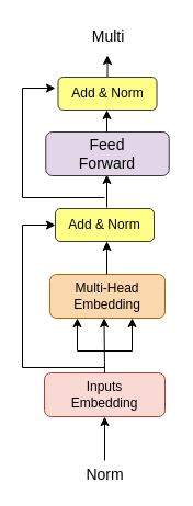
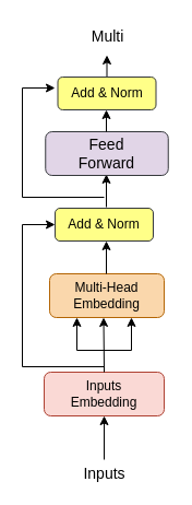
  <mxCell id="0" />
  <mxCell id="1" parent="0" />
  <mxCell id="2" value="Inputs&lt;br&gt;Embedding" style="rounded=1;whiteSpace=wrap;html=1;fillColor=#fad9d5;strokeColor=#ae4132;" vertex="1" parent="1"><mxGeometry x="40" y="340" width="110" height="40" as="geometry" /></mxCell>
  <mxCell id="3" value="" style="endArrow=classic;html=1;rounded=0;exitX=0.5;exitY=0;exitDx=0;exitDy=0;spacing=0;" edge="1" parent="1" source="2"><mxGeometry width="50" height="50" relative="1" as="geometry"><mxPoint x="94.5" y="320" as="sourcePoint" /><mxPoint x="94.5" y="290" as="targetPoint" /></mxGeometry></mxCell>
  <mxCell id="4" value="" style="edgeStyle=segmentEdgeStyle;endArrow=classic;html=1;rounded=0;" edge="1" parent="1"><mxGeometry width="50" height="50" relative="1" as="geometry"><mxPoint x="90" y="320" as="sourcePoint" /><mxPoint x="120" y="290" as="targetPoint" /><Array as="points"><mxPoint x="120" y="320" /></Array></mxGeometry></mxCell>
  <mxCell id="5" value="" style="edgeStyle=segmentEdgeStyle;endArrow=classic;html=1;rounded=0;" edge="1" parent="1"><mxGeometry width="50" height="50" relative="1" as="geometry"><mxPoint x="100" y="320" as="sourcePoint" /><mxPoint x="70" y="290" as="targetPoint" /><Array as="points"><mxPoint x="70" y="320" /><mxPoint x="70" y="290" /></Array></mxGeometry></mxCell>
  <mxCell id="6" value="" style="edgeStyle=segmentEdgeStyle;endArrow=classic;html=1;rounded=0;" edge="1" parent="1"><mxGeometry width="50" height="50" relative="1" as="geometry"><mxPoint x="95" y="335" as="sourcePoint" /><mxPoint x="50" y="205" as="targetPoint" /><Array as="points"><mxPoint x="20" y="335" /><mxPoint x="20" y="205" /></Array></mxGeometry></mxCell>
  <mxCell id="7" value="Multi-Head&lt;br&gt;Embedding" style="rounded=1;whiteSpace=wrap;html=1;fillColor=#fad7ac;strokeColor=#b46504;" vertex="1" parent="1"><mxGeometry x="45" y="250" width="105" height="40" as="geometry" /></mxCell>
  <mxCell id="8" value="" style="endArrow=classic;html=1;rounded=0;" edge="1" parent="1"><mxGeometry width="50" height="50" relative="1" as="geometry"><mxPoint x="97" y="250" as="sourcePoint" /><mxPoint x="97" y="220" as="targetPoint" /></mxGeometry></mxCell>
  <mxCell id="9" value="Add &amp;amp; Norm" style="rounded=1;whiteSpace=wrap;html=1;fillColor=#ffff88;strokeColor=#36393d;" vertex="1" parent="1"><mxGeometry x="50" y="190" width="90" height="30" as="geometry" /></mxCell>
- <mxCell id="10" value="&lt;span style=&quot;font-weight: normal&quot;&gt;&lt;font style=&quot;font-size: 14px&quot;&gt;Norm&lt;/font&gt;&lt;/span&gt;" style="text;strokeColor=none;fillColor=none;html=1;fontSize=24;fontStyle=1;verticalAlign=middle;align=center;" vertex="1" parent="1"><mxGeometry x="55" y="420" width="80" height="20" as="geometry" /></mxCell>
+ <mxCell id="10" value="&lt;span style=&quot;font-weight: normal&quot;&gt;&lt;font style=&quot;font-size: 14px&quot;&gt;Inputs&lt;/font&gt;&lt;/span&gt;" style="text;strokeColor=none;fillColor=none;html=1;fontSize=24;fontStyle=1;verticalAlign=middle;align=center;" vertex="1" parent="1"><mxGeometry x="55" y="420" width="80" height="20" as="geometry" /></mxCell>
  <mxCell id="11" value="" style="endArrow=classic;html=1;rounded=0;fontSize=14;entryX=0.5;entryY=1;entryDx=0;entryDy=0;" edge="1" parent="1" target="2"><mxGeometry width="50" height="50" relative="1" as="geometry"><mxPoint x="95" y="420" as="sourcePoint" /><mxPoint x="210" y="280" as="targetPoint" /><Array as="points"><mxPoint x="95" y="420" /></Array></mxGeometry></mxCell>
  <mxCell id="12" value="" style="endArrow=classic;html=1;rounded=0;fontSize=14;" edge="1" parent="1"><mxGeometry width="50" height="50" relative="1" as="geometry"><mxPoint x="97" y="189" as="sourcePoint" /><mxPoint x="97" y="159" as="targetPoint" /></mxGeometry></mxCell>
  <mxCell id="13" value="Feed&lt;br&gt;Forward" style="rounded=1;whiteSpace=wrap;html=1;fontSize=14;fillColor=#e1d5e7;strokeColor=#36393d;" vertex="1" parent="1"><mxGeometry x="41.25" y="120" width="112.5" height="40" as="geometry" /></mxCell>
  <mxCell id="14" value="" style="edgeStyle=segmentEdgeStyle;endArrow=classic;html=1;rounded=0;" edge="1" parent="1"><mxGeometry width="50" height="50" relative="1" as="geometry"><mxPoint x="95" y="180" as="sourcePoint" /><mxPoint x="50" y="80" as="targetPoint" /><Array as="points"><mxPoint x="20" y="180" /><mxPoint x="20" y="80" /><mxPoint x="50" y="80" /></Array></mxGeometry></mxCell>
  <mxCell id="15" value="" style="endArrow=classic;html=1;rounded=0;" edge="1" parent="1"><mxGeometry width="50" height="50" relative="1" as="geometry"><mxPoint x="97" y="120" as="sourcePoint" /><mxPoint x="97" y="100" as="targetPoint" /></mxGeometry></mxCell>
  <mxCell id="16" value="" style="edgeStyle=orthogonalEdgeStyle;rounded=0;orthogonalLoop=1;jettySize=auto;html=1;fontSize=14;" edge="1" parent="1" source="17"><mxGeometry relative="1" as="geometry"><mxPoint x="97.5" y="50" as="targetPoint" /></mxGeometry></mxCell>
  <mxCell id="17" value="Add &amp;amp; Norm" style="rounded=1;whiteSpace=wrap;html=1;fillColor=#ffff88;strokeColor=#36393d;" vertex="1" parent="1"><mxGeometry x="52.5" y="70" width="90" height="30" as="geometry" /></mxCell>
  <mxCell id="18" value="&lt;span style=&quot;font-weight: normal&quot;&gt;&lt;font style=&quot;font-size: 14px&quot;&gt;Multi&lt;/font&gt;&lt;/span&gt;" style="text;strokeColor=none;fillColor=none;html=1;fontSize=24;fontStyle=1;verticalAlign=middle;align=center;" vertex="1" parent="1"><mxGeometry x="57.5" y="20" width="80" height="20" as="geometry" /></mxCell>
